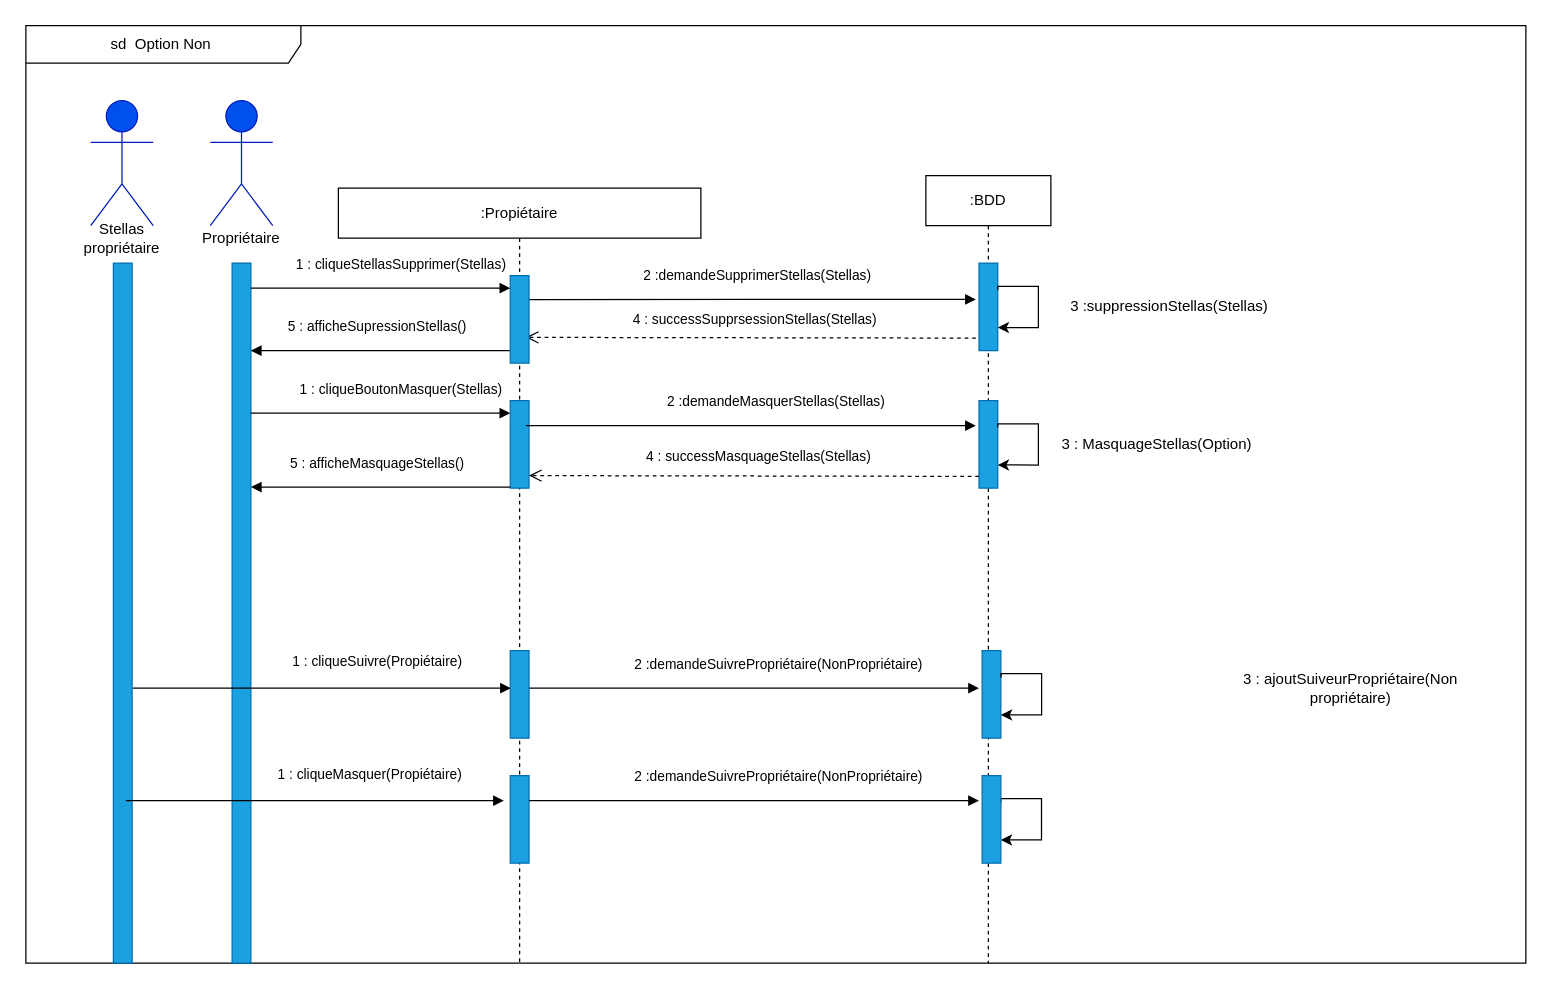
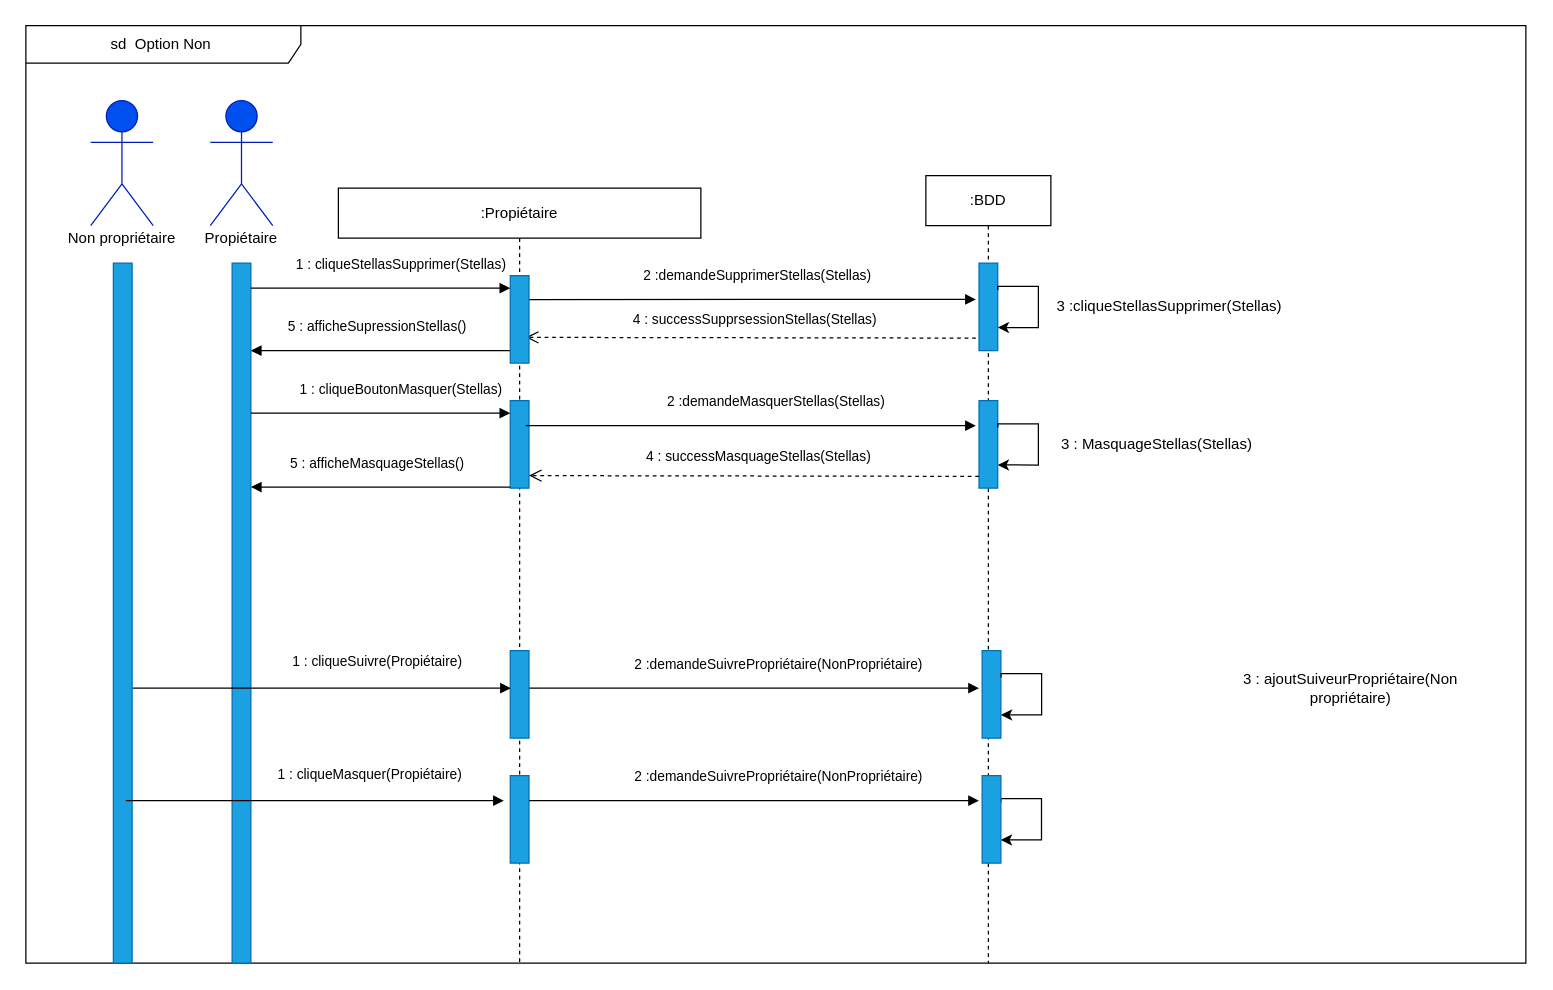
  <mxCell id="0" />
  <mxCell id="1" parent="0" />
  <mxCell id="2" value="sd&amp;nbsp; Option Non&amp;nbsp; " style="shape=umlFrame;whiteSpace=wrap;html=1;width=220;height=30;movable=1;resizable=1;rotatable=1;deletable=1;editable=1;connectable=1;" parent="1" vertex="1"><mxGeometry x="20" y="20" width="1200" height="750" as="geometry" /></mxCell>
  <mxCell id="3" value=":Propiétaire" style="shape=umlLifeline;perimeter=lifelinePerimeter;whiteSpace=wrap;html=1;container=0;collapsible=0;recursiveResize=0;outlineConnect=0;" parent="1" vertex="1"><mxGeometry x="270" y="150" width="290" height="620" as="geometry" /></mxCell>
  <mxCell id="4" value="" style="rounded=0;whiteSpace=wrap;html=1;fillColor=#1ba1e2;fontColor=#ffffff;strokeColor=#006EAF;" parent="1" vertex="1"><mxGeometry x="185" y="210" width="15" height="560" as="geometry" /></mxCell>
  <mxCell id="5" value="&lt;b&gt;MasquageStellas&lt;/b&gt;" style="shape=umlActor;verticalLabelPosition=bottom;verticalAlign=top;html=1;fillColor=#0050ef;fontColor=#ffffff;strokeColor=#001DBC;" parent="1" vertex="1"><mxGeometry x="167.5" y="80" width="50" height="100" as="geometry" /></mxCell>
- <mxCell id="6" value="Propriétaire" style="text;html=1;strokeColor=none;fillColor=none;align=center;verticalAlign=middle;whiteSpace=wrap;rounded=0;" vertex="1" parent="1"><mxGeometry x="151.25" y="170" width="82.5" height="40" as="geometry" /></mxCell>
+ <mxCell id="6" value="Propiétaire" style="text;html=1;strokeColor=none;fillColor=none;align=center;verticalAlign=middle;whiteSpace=wrap;rounded=0;" vertex="1" parent="1"><mxGeometry x="151.25" y="170" width="82.5" height="40" as="geometry" /></mxCell>
  <mxCell id="7" value="4 : successSupprsessionStellas(Stellas)" style="html=1;verticalAlign=bottom;endArrow=open;dashed=1;endSize=8;rounded=0;entryX=1.104;entryY=0.861;entryDx=0;entryDy=0;entryPerimeter=0;" edge="1" parent="1"><mxGeometry x="-0.016" y="-6" relative="1" as="geometry"><mxPoint x="780" y="270" as="sourcePoint" /><mxPoint x="420" y="269.4" as="targetPoint" /><mxPoint as="offset" /></mxGeometry></mxCell>
  <mxCell id="8" value="2 :demandeSupprimerStellas(Stellas)" style="html=1;verticalAlign=bottom;endArrow=block;rounded=0;exitX=1.011;exitY=0.14;exitDx=0;exitDy=0;exitPerimeter=0;" edge="1" parent="1"><mxGeometry x="0.016" y="10" width="80" relative="1" as="geometry"><mxPoint x="422.505" y="239.13" as="sourcePoint" /><mxPoint x="780" y="239" as="targetPoint" /><mxPoint as="offset" /></mxGeometry></mxCell>
  <mxCell id="9" value="5 : afficheSupressionStellas()" style="html=1;verticalAlign=bottom;endArrow=block;rounded=0;entryX=-0.127;entryY=0.134;entryDx=0;entryDy=0;entryPerimeter=0;exitX=0;exitY=0;exitDx=0;exitDy=0;" edge="1" parent="1"><mxGeometry x="0.028" y="-10" width="80" relative="1" as="geometry"><mxPoint x="407.5" y="280" as="sourcePoint" /><mxPoint x="200" y="280" as="targetPoint" /><mxPoint as="offset" /></mxGeometry></mxCell>
  <mxCell id="10" value=":BDD" style="shape=umlLifeline;perimeter=lifelinePerimeter;whiteSpace=wrap;html=1;container=0;collapsible=0;recursiveResize=0;outlineConnect=0;" parent="1" vertex="1"><mxGeometry x="740" y="140" width="100" height="630" as="geometry" /></mxCell>
  <mxCell id="11" value="" style="rounded=0;whiteSpace=wrap;html=1;fillColor=#1ba1e2;fontColor=#ffffff;strokeColor=#006EAF;" vertex="1" parent="1"><mxGeometry x="782.5" y="210" width="15" height="70" as="geometry" /></mxCell>
  <mxCell id="12" value="" style="rounded=0;whiteSpace=wrap;html=1;fillColor=#1ba1e2;fontColor=#ffffff;strokeColor=#006EAF;" vertex="1" parent="1"><mxGeometry x="782.5" y="320" width="15" height="70" as="geometry" /></mxCell>
  <mxCell id="13" style="edgeStyle=orthogonalEdgeStyle;rounded=0;orthogonalLoop=1;jettySize=auto;html=1;exitX=1;exitY=0.25;exitDx=0;exitDy=0;entryX=1;entryY=0.75;entryDx=0;entryDy=0;" edge="1" parent="1"><mxGeometry relative="1" as="geometry"><Array as="points"><mxPoint x="798.04" y="228.5" /><mxPoint x="830.04" y="228.5" /><mxPoint x="830.04" y="261.5" /></Array><mxPoint x="797.54" y="231.5" as="sourcePoint" /><mxPoint x="797.54" y="261.5" as="targetPoint" /></mxGeometry></mxCell>
  <mxCell id="14" style="edgeStyle=orthogonalEdgeStyle;rounded=0;orthogonalLoop=1;jettySize=auto;html=1;exitX=1;exitY=0.25;exitDx=0;exitDy=0;entryX=1;entryY=0.75;entryDx=0;entryDy=0;" edge="1" parent="1"><mxGeometry relative="1" as="geometry"><Array as="points"><mxPoint x="798" y="338.49" /><mxPoint x="830" y="338.49" /><mxPoint x="830" y="371.49" /></Array><mxPoint x="797.5" y="341.49" as="sourcePoint" /><mxPoint x="797.5" y="371.49" as="targetPoint" /></mxGeometry></mxCell>
  <mxCell id="15" value="" style="rounded=0;whiteSpace=wrap;html=1;fillColor=#1ba1e2;fontColor=#ffffff;strokeColor=#006EAF;" vertex="1" parent="1"><mxGeometry x="90" y="210" width="15" height="560" as="geometry" /></mxCell>
  <mxCell id="16" value="2 :demandeSuivrePropriétaire(NonPropriétaire)" style="html=1;verticalAlign=bottom;endArrow=block;rounded=0;exitX=1.011;exitY=0.14;exitDx=0;exitDy=0;exitPerimeter=0;" edge="1" parent="1"><mxGeometry x="0.113" y="10" width="80" relative="1" as="geometry"><mxPoint x="422.495" y="550" as="sourcePoint" /><mxPoint x="782.49" y="550" as="targetPoint" /><mxPoint as="offset" /></mxGeometry></mxCell>
  <mxCell id="17" value="3 : ajoutSuiveurPropriétaire(Non propriétaire)" style="text;html=1;strokeColor=none;fillColor=none;align=center;verticalAlign=middle;whiteSpace=wrap;rounded=0;" vertex="1" parent="1"><mxGeometry x="960" y="535" width="240" height="30" as="geometry" /></mxCell>
  <mxCell id="18" value="1 : cliqueMasquer(Propiétaire)" style="html=1;verticalAlign=bottom;endArrow=block;rounded=0;" edge="1" parent="1"><mxGeometry x="0.287" y="12" width="80" relative="1" as="geometry"><mxPoint x="100" y="640" as="sourcePoint" /><mxPoint x="402.39" y="640" as="targetPoint" /><mxPoint as="offset" /></mxGeometry></mxCell>
  <mxCell id="19" style="edgeStyle=orthogonalEdgeStyle;rounded=0;orthogonalLoop=1;jettySize=auto;html=1;exitX=1;exitY=0.25;exitDx=0;exitDy=0;entryX=1;entryY=0.75;entryDx=0;entryDy=0;" edge="1" parent="1"><mxGeometry relative="1" as="geometry"><Array as="points"><mxPoint x="800.5" y="638.44" /><mxPoint x="832.5" y="638.44" /><mxPoint x="832.5" y="671.44" /></Array><mxPoint x="800" y="641.44" as="sourcePoint" /><mxPoint x="800" y="671.44" as="targetPoint" /></mxGeometry></mxCell>
  <mxCell id="20" value="" style="rounded=0;whiteSpace=wrap;html=1;fillColor=#1ba1e2;fontColor=#ffffff;strokeColor=#006EAF;" vertex="1" parent="1"><mxGeometry x="407.5" y="220" width="15" height="70" as="geometry" /></mxCell>
  <mxCell id="21" value="" style="rounded=0;whiteSpace=wrap;html=1;fillColor=#1ba1e2;fontColor=#ffffff;strokeColor=#006EAF;" vertex="1" parent="1"><mxGeometry x="407.5" y="320" width="15" height="70" as="geometry" /></mxCell>
  <mxCell id="22" value="1 : cliqueStellasSupprimer(Stellas)" style="html=1;verticalAlign=bottom;endArrow=block;rounded=0;entryX=0.01;entryY=0.143;entryDx=0;entryDy=0;entryPerimeter=0;" edge="1" parent="1"><mxGeometry x="0.156" y="10" width="80" relative="1" as="geometry"><mxPoint x="199.85" y="230.05" as="sourcePoint" /><mxPoint x="407.5" y="230" as="targetPoint" /><mxPoint as="offset" /></mxGeometry></mxCell>
  <mxCell id="23" value="1 : cliqueBoutonMasquer(Stellas)" style="html=1;verticalAlign=bottom;endArrow=block;rounded=0;entryX=0.01;entryY=0.143;entryDx=0;entryDy=0;entryPerimeter=0;" edge="1" parent="1"><mxGeometry x="0.156" y="10" width="80" relative="1" as="geometry"><mxPoint x="199.85" y="330.05" as="sourcePoint" /><mxPoint x="407.5" y="330" as="targetPoint" /><mxPoint as="offset" /></mxGeometry></mxCell>
  <mxCell id="24" value="" style="rounded=0;whiteSpace=wrap;html=1;fillColor=#1ba1e2;fontColor=#ffffff;strokeColor=#006EAF;" vertex="1" parent="1"><mxGeometry x="407.5" y="520" width="15" height="70" as="geometry" /></mxCell>
- <mxCell id="25" value="3 :suppressionStellas(Stellas)" style="text;html=1;strokeColor=none;fillColor=none;align=center;verticalAlign=middle;whiteSpace=wrap;rounded=0;" vertex="1" parent="1"><mxGeometry x="800" y="230" width="270" height="30" as="geometry" /></mxCell>
+ <mxCell id="25" value="3 :cliqueStellasSupprimer(Stellas)" style="text;html=1;strokeColor=none;fillColor=none;align=center;verticalAlign=middle;whiteSpace=wrap;rounded=0;" vertex="1" parent="1"><mxGeometry x="800" y="230" width="270" height="30" as="geometry" /></mxCell>
  <mxCell id="26" value="2 :demandeMasquerStellas(Stellas)" style="html=1;verticalAlign=bottom;endArrow=block;rounded=0;exitX=1.011;exitY=0.14;exitDx=0;exitDy=0;exitPerimeter=0;" edge="1" parent="1"><mxGeometry x="0.113" y="10" width="80" relative="1" as="geometry"><mxPoint x="420.005" y="340" as="sourcePoint" /><mxPoint x="780" y="340" as="targetPoint" /><mxPoint as="offset" /></mxGeometry></mxCell>
- <mxCell id="27" value="3 : MasquageStellas(Option)" style="text;html=1;strokeColor=none;fillColor=none;align=center;verticalAlign=middle;whiteSpace=wrap;rounded=0;" vertex="1" parent="1"><mxGeometry x="820" y="340" width="210" height="30" as="geometry" /></mxCell>
+ <mxCell id="27" value="3 : MasquageStellas(Stellas)" style="text;html=1;strokeColor=none;fillColor=none;align=center;verticalAlign=middle;whiteSpace=wrap;rounded=0;" vertex="1" parent="1"><mxGeometry x="820" y="340" width="210" height="30" as="geometry" /></mxCell>
  <mxCell id="28" value="4 : successMasquageStellas(Stellas)" style="html=1;verticalAlign=bottom;endArrow=open;dashed=1;endSize=8;rounded=0;entryX=1.104;entryY=0.861;entryDx=0;entryDy=0;entryPerimeter=0;" edge="1" parent="1"><mxGeometry x="-0.016" y="-6" relative="1" as="geometry"><mxPoint x="782.5" y="380.6" as="sourcePoint" /><mxPoint x="422.5" y="380" as="targetPoint" /><mxPoint as="offset" /></mxGeometry></mxCell>
  <mxCell id="29" value="5 : afficheMasquageStellas()" style="html=1;verticalAlign=bottom;endArrow=block;rounded=0;entryX=-0.127;entryY=0.134;entryDx=0;entryDy=0;entryPerimeter=0;exitX=0;exitY=0;exitDx=0;exitDy=0;" edge="1" parent="1"><mxGeometry x="0.028" y="-10" width="80" relative="1" as="geometry"><mxPoint x="407.5" y="389.13" as="sourcePoint" /><mxPoint x="200" y="389.13" as="targetPoint" /><mxPoint as="offset" /></mxGeometry></mxCell>
- <mxCell id="30" value="Stellas propriétaire" style="text;html=1;strokeColor=none;fillColor=none;align=center;verticalAlign=middle;whiteSpace=wrap;rounded=0;" vertex="1" parent="1"><mxGeometry x="50" y="170" width="93.75" height="40" as="geometry" /></mxCell>
+ <mxCell id="30" value="Non propriétaire" style="text;html=1;strokeColor=none;fillColor=none;align=center;verticalAlign=middle;whiteSpace=wrap;rounded=0;" vertex="1" parent="1"><mxGeometry x="50" y="170" width="93.75" height="40" as="geometry" /></mxCell>
  <mxCell id="31" value="" style="shape=umlActor;verticalLabelPosition=bottom;verticalAlign=top;html=1;fillColor=#0050ef;fontColor=#ffffff;strokeColor=#001DBC;" vertex="1" parent="1"><mxGeometry x="71.87" y="80" width="50" height="100" as="geometry" /></mxCell>
  <mxCell id="32" value="1 : cliqueSuivre(Propiétaire)" style="html=1;verticalAlign=bottom;endArrow=block;rounded=0;exitX=1.041;exitY=0.577;exitDx=0;exitDy=0;exitPerimeter=0;" edge="1" parent="1"><mxGeometry x="0.287" y="12" width="80" relative="1" as="geometry"><mxPoint x="105.615" y="550" as="sourcePoint" /><mxPoint x="408" y="550" as="targetPoint" /><mxPoint as="offset" /></mxGeometry></mxCell>
  <mxCell id="33" value="" style="rounded=0;whiteSpace=wrap;html=1;fillColor=#1ba1e2;fontColor=#ffffff;strokeColor=#006EAF;" vertex="1" parent="1"><mxGeometry x="785" y="520" width="15" height="70" as="geometry" /></mxCell>
  <mxCell id="34" value="" style="rounded=0;whiteSpace=wrap;html=1;fillColor=#1ba1e2;fontColor=#ffffff;strokeColor=#006EAF;" vertex="1" parent="1"><mxGeometry x="407.5" y="620" width="15" height="70" as="geometry" /></mxCell>
  <mxCell id="35" value="2 :demandeSuivrePropriétaire(NonPropriétaire)" style="html=1;verticalAlign=bottom;endArrow=block;rounded=0;exitX=1.011;exitY=0.14;exitDx=0;exitDy=0;exitPerimeter=0;" edge="1" parent="1"><mxGeometry x="0.113" y="10" width="80" relative="1" as="geometry"><mxPoint x="422.495" y="640" as="sourcePoint" /><mxPoint x="782.49" y="640" as="targetPoint" /><mxPoint as="offset" /></mxGeometry></mxCell>
  <mxCell id="36" value="" style="rounded=0;whiteSpace=wrap;html=1;fillColor=#1ba1e2;fontColor=#ffffff;strokeColor=#006EAF;" vertex="1" parent="1"><mxGeometry x="785" y="620" width="15" height="70" as="geometry" /></mxCell>
  <mxCell id="37" style="edgeStyle=orthogonalEdgeStyle;rounded=0;orthogonalLoop=1;jettySize=auto;html=1;exitX=1;exitY=0.25;exitDx=0;exitDy=0;entryX=1;entryY=0.75;entryDx=0;entryDy=0;" edge="1" parent="1"><mxGeometry relative="1" as="geometry"><Array as="points"><mxPoint x="800.58" y="538.44" /><mxPoint x="832.58" y="538.44" /><mxPoint x="832.58" y="571.44" /></Array><mxPoint x="800.08" y="541.44" as="sourcePoint" /><mxPoint x="800.08" y="571.44" as="targetPoint" /></mxGeometry></mxCell>
